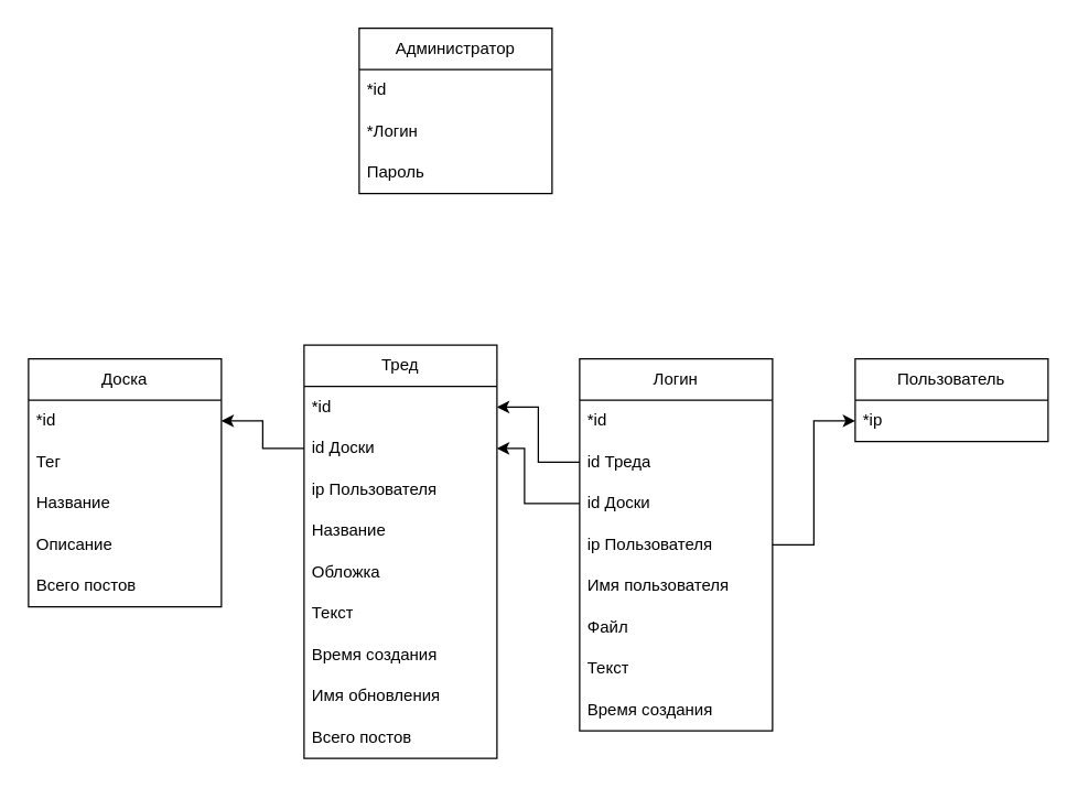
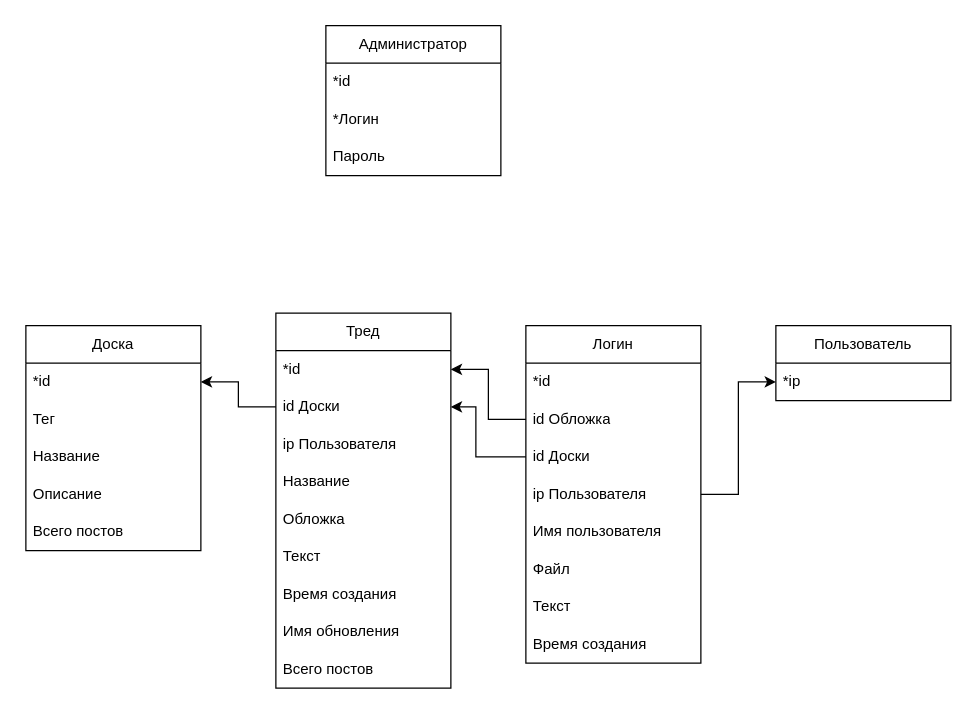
  <mxCell id="0" />
  <mxCell id="1" parent="0" />
  <mxCell id="2" value="Доска" style="swimlane;fontStyle=0;childLayout=stackLayout;horizontal=1;startSize=30;horizontalStack=0;resizeParent=1;resizeParentMax=0;resizeLast=0;collapsible=1;marginBottom=0;whiteSpace=wrap;html=1;" parent="1" vertex="1"><mxGeometry x="20" y="260" width="140" height="180" as="geometry" /></mxCell>
  <mxCell id="3" value="*id" style="text;strokeColor=none;fillColor=none;align=left;verticalAlign=middle;spacingLeft=4;spacingRight=4;overflow=hidden;points=[[0,0.5],[1,0.5]];portConstraint=eastwest;rotatable=0;whiteSpace=wrap;html=1;" parent="2" vertex="1"><mxGeometry y="30" width="140" height="30" as="geometry" /></mxCell>
  <mxCell id="4" value="Тег" style="text;strokeColor=none;fillColor=none;align=left;verticalAlign=middle;spacingLeft=4;spacingRight=4;overflow=hidden;points=[[0,0.5],[1,0.5]];portConstraint=eastwest;rotatable=0;whiteSpace=wrap;html=1;" parent="2" vertex="1"><mxGeometry y="60" width="140" height="30" as="geometry" /></mxCell>
  <mxCell id="5" value="Название" style="text;strokeColor=none;fillColor=none;align=left;verticalAlign=middle;spacingLeft=4;spacingRight=4;overflow=hidden;points=[[0,0.5],[1,0.5]];portConstraint=eastwest;rotatable=0;whiteSpace=wrap;html=1;" parent="2" vertex="1"><mxGeometry y="90" width="140" height="30" as="geometry" /></mxCell>
  <mxCell id="6" value="Описание" style="text;strokeColor=none;fillColor=none;align=left;verticalAlign=middle;spacingLeft=4;spacingRight=4;overflow=hidden;points=[[0,0.5],[1,0.5]];portConstraint=eastwest;rotatable=0;whiteSpace=wrap;html=1;" parent="2" vertex="1"><mxGeometry y="120" width="140" height="30" as="geometry" /></mxCell>
  <mxCell id="7" value="Всего постов" style="text;strokeColor=none;fillColor=none;align=left;verticalAlign=middle;spacingLeft=4;spacingRight=4;overflow=hidden;points=[[0,0.5],[1,0.5]];portConstraint=eastwest;rotatable=0;whiteSpace=wrap;html=1;" parent="2" vertex="1"><mxGeometry y="150" width="140" height="30" as="geometry" /></mxCell>
  <mxCell id="8" value="Тред" style="swimlane;fontStyle=0;childLayout=stackLayout;horizontal=1;startSize=30;horizontalStack=0;resizeParent=1;resizeParentMax=0;resizeLast=0;collapsible=1;marginBottom=0;whiteSpace=wrap;html=1;" parent="1" vertex="1"><mxGeometry x="220" y="250" width="140" height="300" as="geometry" /></mxCell>
  <mxCell id="9" value="*id" style="text;strokeColor=none;fillColor=none;align=left;verticalAlign=middle;spacingLeft=4;spacingRight=4;overflow=hidden;points=[[0,0.5],[1,0.5]];portConstraint=eastwest;rotatable=0;whiteSpace=wrap;html=1;" parent="8" vertex="1"><mxGeometry y="30" width="140" height="30" as="geometry" /></mxCell>
  <mxCell id="10" value="id Доски" style="text;strokeColor=none;fillColor=none;align=left;verticalAlign=middle;spacingLeft=4;spacingRight=4;overflow=hidden;points=[[0,0.5],[1,0.5]];portConstraint=eastwest;rotatable=0;whiteSpace=wrap;html=1;" parent="8" vertex="1"><mxGeometry y="60" width="140" height="30" as="geometry" /></mxCell>
  <mxCell id="11" value="ip Пользователя" style="text;strokeColor=none;fillColor=none;align=left;verticalAlign=middle;spacingLeft=4;spacingRight=4;overflow=hidden;points=[[0,0.5],[1,0.5]];portConstraint=eastwest;rotatable=0;whiteSpace=wrap;html=1;" parent="8" vertex="1"><mxGeometry y="90" width="140" height="30" as="geometry" /></mxCell>
  <mxCell id="12" value="Название" style="text;strokeColor=none;fillColor=none;align=left;verticalAlign=middle;spacingLeft=4;spacingRight=4;overflow=hidden;points=[[0,0.5],[1,0.5]];portConstraint=eastwest;rotatable=0;whiteSpace=wrap;html=1;" parent="8" vertex="1"><mxGeometry y="120" width="140" height="30" as="geometry" /></mxCell>
  <mxCell id="13" value="Обложка" style="text;strokeColor=none;fillColor=none;align=left;verticalAlign=middle;spacingLeft=4;spacingRight=4;overflow=hidden;points=[[0,0.5],[1,0.5]];portConstraint=eastwest;rotatable=0;whiteSpace=wrap;html=1;" parent="8" vertex="1"><mxGeometry y="150" width="140" height="30" as="geometry" /></mxCell>
  <mxCell id="14" value="Текст" style="text;strokeColor=none;fillColor=none;align=left;verticalAlign=middle;spacingLeft=4;spacingRight=4;overflow=hidden;points=[[0,0.5],[1,0.5]];portConstraint=eastwest;rotatable=0;whiteSpace=wrap;html=1;" parent="8" vertex="1"><mxGeometry y="180" width="140" height="30" as="geometry" /></mxCell>
  <mxCell id="15" value="Время создания" style="text;strokeColor=none;fillColor=none;align=left;verticalAlign=middle;spacingLeft=4;spacingRight=4;overflow=hidden;points=[[0,0.5],[1,0.5]];portConstraint=eastwest;rotatable=0;whiteSpace=wrap;html=1;" parent="8" vertex="1"><mxGeometry y="210" width="140" height="30" as="geometry" /></mxCell>
  <mxCell id="16" value="Имя обновления" style="text;strokeColor=none;fillColor=none;align=left;verticalAlign=middle;spacingLeft=4;spacingRight=4;overflow=hidden;points=[[0,0.5],[1,0.5]];portConstraint=eastwest;rotatable=0;whiteSpace=wrap;html=1;" parent="8" vertex="1"><mxGeometry y="240" width="140" height="30" as="geometry" /></mxCell>
  <mxCell id="17" value="Всего постов" style="text;strokeColor=none;fillColor=none;align=left;verticalAlign=middle;spacingLeft=4;spacingRight=4;overflow=hidden;points=[[0,0.5],[1,0.5]];portConstraint=eastwest;rotatable=0;whiteSpace=wrap;html=1;" vertex="1" parent="8"><mxGeometry y="270" width="140" height="30" as="geometry" /></mxCell>
  <mxCell id="18" value="Логин" style="swimlane;fontStyle=0;childLayout=stackLayout;horizontal=1;startSize=30;horizontalStack=0;resizeParent=1;resizeParentMax=0;resizeLast=0;collapsible=1;marginBottom=0;whiteSpace=wrap;html=1;" parent="1" vertex="1"><mxGeometry x="420" y="260" width="140" height="270" as="geometry" /></mxCell>
  <mxCell id="19" value="*id" style="text;strokeColor=none;fillColor=none;align=left;verticalAlign=middle;spacingLeft=4;spacingRight=4;overflow=hidden;points=[[0,0.5],[1,0.5]];portConstraint=eastwest;rotatable=0;whiteSpace=wrap;html=1;" parent="18" vertex="1"><mxGeometry y="30" width="140" height="30" as="geometry" /></mxCell>
- <mxCell id="20" value="id Треда" style="text;strokeColor=none;fillColor=none;align=left;verticalAlign=middle;spacingLeft=4;spacingRight=4;overflow=hidden;points=[[0,0.5],[1,0.5]];portConstraint=eastwest;rotatable=0;whiteSpace=wrap;html=1;" parent="18" vertex="1"><mxGeometry y="60" width="140" height="30" as="geometry" /></mxCell>
+ <mxCell id="20" value="id Обложка" style="text;strokeColor=none;fillColor=none;align=left;verticalAlign=middle;spacingLeft=4;spacingRight=4;overflow=hidden;points=[[0,0.5],[1,0.5]];portConstraint=eastwest;rotatable=0;whiteSpace=wrap;html=1;" parent="18" vertex="1"><mxGeometry y="60" width="140" height="30" as="geometry" /></mxCell>
  <mxCell id="21" value="id Доски" style="text;strokeColor=none;fillColor=none;align=left;verticalAlign=middle;spacingLeft=4;spacingRight=4;overflow=hidden;points=[[0,0.5],[1,0.5]];portConstraint=eastwest;rotatable=0;whiteSpace=wrap;html=1;" parent="18" vertex="1"><mxGeometry y="90" width="140" height="30" as="geometry" /></mxCell>
  <mxCell id="22" value="ip Пользователя" style="text;strokeColor=none;fillColor=none;align=left;verticalAlign=middle;spacingLeft=4;spacingRight=4;overflow=hidden;points=[[0,0.5],[1,0.5]];portConstraint=eastwest;rotatable=0;whiteSpace=wrap;html=1;" parent="18" vertex="1"><mxGeometry y="120" width="140" height="30" as="geometry" /></mxCell>
  <mxCell id="23" value="Имя пользователя" style="text;strokeColor=none;fillColor=none;align=left;verticalAlign=middle;spacingLeft=4;spacingRight=4;overflow=hidden;points=[[0,0.5],[1,0.5]];portConstraint=eastwest;rotatable=0;whiteSpace=wrap;html=1;" parent="18" vertex="1"><mxGeometry y="150" width="140" height="30" as="geometry" /></mxCell>
  <mxCell id="24" value="Файл" style="text;strokeColor=none;fillColor=none;align=left;verticalAlign=middle;spacingLeft=4;spacingRight=4;overflow=hidden;points=[[0,0.5],[1,0.5]];portConstraint=eastwest;rotatable=0;whiteSpace=wrap;html=1;" parent="18" vertex="1"><mxGeometry y="180" width="140" height="30" as="geometry" /></mxCell>
  <mxCell id="25" value="Текст" style="text;strokeColor=none;fillColor=none;align=left;verticalAlign=middle;spacingLeft=4;spacingRight=4;overflow=hidden;points=[[0,0.5],[1,0.5]];portConstraint=eastwest;rotatable=0;whiteSpace=wrap;html=1;" parent="18" vertex="1"><mxGeometry y="210" width="140" height="30" as="geometry" /></mxCell>
  <mxCell id="26" value="Время создания" style="text;strokeColor=none;fillColor=none;align=left;verticalAlign=middle;spacingLeft=4;spacingRight=4;overflow=hidden;points=[[0,0.5],[1,0.5]];portConstraint=eastwest;rotatable=0;whiteSpace=wrap;html=1;" parent="18" vertex="1"><mxGeometry y="240" width="140" height="30" as="geometry" /></mxCell>
  <mxCell id="27" value="Администратор" style="swimlane;fontStyle=0;childLayout=stackLayout;horizontal=1;startSize=30;horizontalStack=0;resizeParent=1;resizeParentMax=0;resizeLast=0;collapsible=1;marginBottom=0;whiteSpace=wrap;html=1;" parent="1" vertex="1"><mxGeometry x="260" y="20" width="140" height="120" as="geometry" /></mxCell>
  <mxCell id="28" value="*id" style="text;strokeColor=none;fillColor=none;align=left;verticalAlign=middle;spacingLeft=4;spacingRight=4;overflow=hidden;points=[[0,0.5],[1,0.5]];portConstraint=eastwest;rotatable=0;whiteSpace=wrap;html=1;" parent="27" vertex="1"><mxGeometry y="30" width="140" height="30" as="geometry" /></mxCell>
  <mxCell id="29" value="*Логин" style="text;strokeColor=none;fillColor=none;align=left;verticalAlign=middle;spacingLeft=4;spacingRight=4;overflow=hidden;points=[[0,0.5],[1,0.5]];portConstraint=eastwest;rotatable=0;whiteSpace=wrap;html=1;" parent="27" vertex="1"><mxGeometry y="60" width="140" height="30" as="geometry" /></mxCell>
  <mxCell id="30" value="Пароль" style="text;strokeColor=none;fillColor=none;align=left;verticalAlign=middle;spacingLeft=4;spacingRight=4;overflow=hidden;points=[[0,0.5],[1,0.5]];portConstraint=eastwest;rotatable=0;whiteSpace=wrap;html=1;" parent="27" vertex="1"><mxGeometry y="90" width="140" height="30" as="geometry" /></mxCell>
  <mxCell id="31" value="Пользователь" style="swimlane;fontStyle=0;childLayout=stackLayout;horizontal=1;startSize=30;horizontalStack=0;resizeParent=1;resizeParentMax=0;resizeLast=0;collapsible=1;marginBottom=0;whiteSpace=wrap;html=1;" parent="1" vertex="1"><mxGeometry x="620" y="260" width="140" height="60" as="geometry" /></mxCell>
  <mxCell id="32" value="*ip" style="text;strokeColor=none;fillColor=none;align=left;verticalAlign=middle;spacingLeft=4;spacingRight=4;overflow=hidden;points=[[0,0.5],[1,0.5]];portConstraint=eastwest;rotatable=0;whiteSpace=wrap;html=1;" parent="31" vertex="1"><mxGeometry y="30" width="140" height="30" as="geometry" /></mxCell>
  <mxCell id="33" style="edgeStyle=orthogonalEdgeStyle;rounded=0;orthogonalLoop=1;jettySize=auto;html=1;exitX=0;exitY=0.5;exitDx=0;exitDy=0;entryX=1;entryY=0.5;entryDx=0;entryDy=0;" parent="1" source="10" target="3" edge="1"><mxGeometry relative="1" as="geometry" /></mxCell>
  <mxCell id="34" style="edgeStyle=orthogonalEdgeStyle;rounded=0;orthogonalLoop=1;jettySize=auto;html=1;exitX=1;exitY=0.5;exitDx=0;exitDy=0;entryX=0;entryY=0.5;entryDx=0;entryDy=0;" parent="1" source="22" target="32" edge="1"><mxGeometry relative="1" as="geometry" /></mxCell>
  <mxCell id="35" style="edgeStyle=orthogonalEdgeStyle;rounded=0;orthogonalLoop=1;jettySize=auto;html=1;exitX=0;exitY=0.5;exitDx=0;exitDy=0;entryX=1;entryY=0.5;entryDx=0;entryDy=0;" parent="1" source="21" target="10" edge="1"><mxGeometry relative="1" as="geometry"><Array as="points"><mxPoint x="380" y="365" /><mxPoint x="380" y="325" /></Array></mxGeometry></mxCell>
  <mxCell id="36" style="edgeStyle=orthogonalEdgeStyle;rounded=0;orthogonalLoop=1;jettySize=auto;html=1;exitX=0;exitY=0.5;exitDx=0;exitDy=0;entryX=1;entryY=0.5;entryDx=0;entryDy=0;" parent="1" source="20" target="9" edge="1"><mxGeometry relative="1" as="geometry" /></mxCell>
